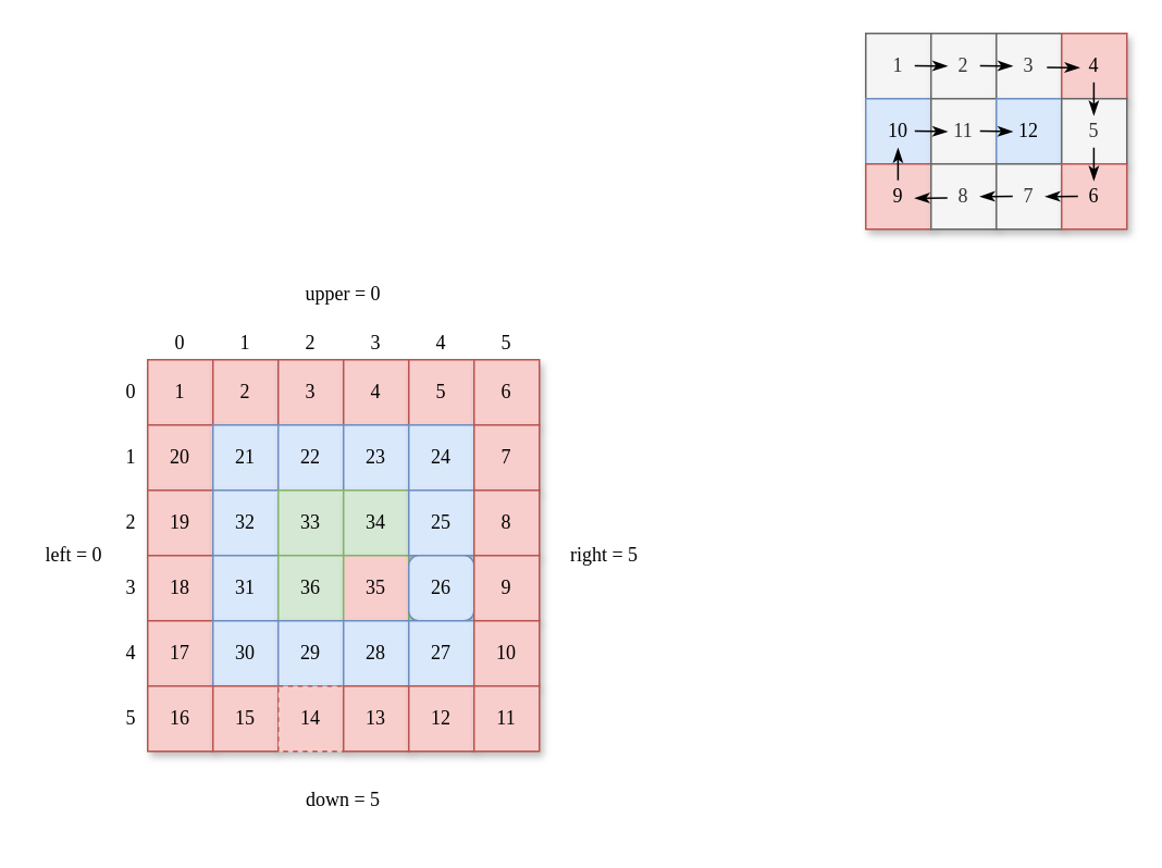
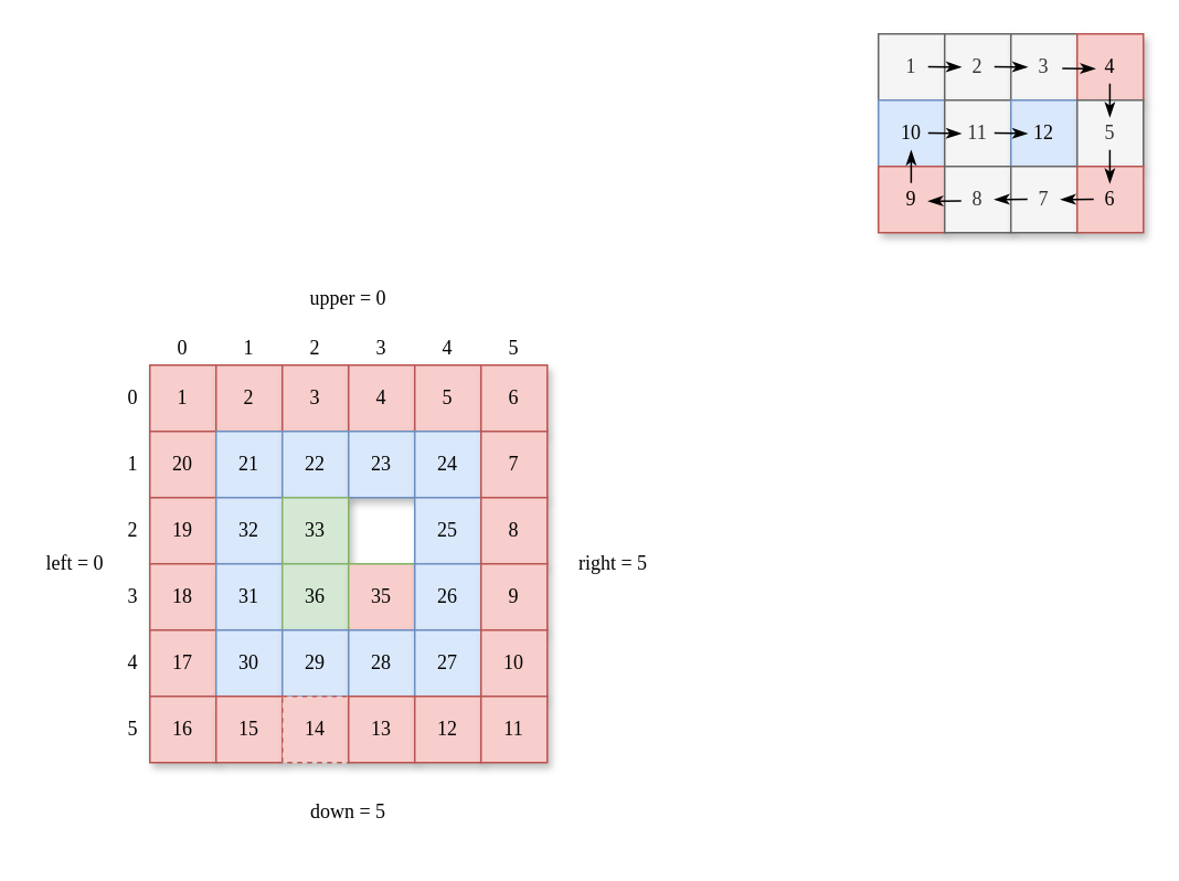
  <mxCell id="0" />
  <mxCell id="1" parent="0" />
  <mxCell id="2" value="&lt;font face=&quot;Comic Sans MS&quot;&gt;1&lt;/font&gt;" style="rounded=0;whiteSpace=wrap;html=1;fillColor=#f5f5f5;fontColor=#333333;strokeColor=#666666;shadow=1;" vertex="1" parent="1"><mxGeometry x="530" y="20" width="40" height="40" as="geometry" /></mxCell>
  <mxCell id="3" value="&lt;font face=&quot;Comic Sans MS&quot;&gt;2&lt;/font&gt;" style="rounded=0;whiteSpace=wrap;html=1;fillColor=#f5f5f5;fontColor=#333333;strokeColor=#666666;shadow=1;" vertex="1" parent="1"><mxGeometry x="570" y="20" width="40" height="40" as="geometry" /></mxCell>
  <mxCell id="4" value="&lt;font face=&quot;Comic Sans MS&quot;&gt;3&lt;/font&gt;" style="rounded=0;whiteSpace=wrap;html=1;fillColor=#f5f5f5;fontColor=#333333;strokeColor=#666666;shadow=1;" vertex="1" parent="1"><mxGeometry x="610" y="20" width="40" height="40" as="geometry" /></mxCell>
  <mxCell id="5" value="&lt;font face=&quot;Comic Sans MS&quot;&gt;4&lt;/font&gt;" style="rounded=0;whiteSpace=wrap;html=1;fillColor=#f8cecc;strokeColor=#b85450;shadow=1;" vertex="1" parent="1"><mxGeometry x="650" y="20" width="40" height="40" as="geometry" /></mxCell>
  <mxCell id="6" value="&lt;font face=&quot;Comic Sans MS&quot;&gt;10&lt;/font&gt;" style="rounded=0;whiteSpace=wrap;html=1;fillColor=#dae8fc;strokeColor=#6c8ebf;shadow=1;" vertex="1" parent="1"><mxGeometry x="530" y="60" width="40" height="40" as="geometry" /></mxCell>
  <mxCell id="7" value="&lt;font face=&quot;Comic Sans MS&quot;&gt;11&lt;/font&gt;" style="rounded=0;whiteSpace=wrap;html=1;fillColor=#f5f5f5;fontColor=#333333;strokeColor=#666666;shadow=1;" vertex="1" parent="1"><mxGeometry x="570" y="60" width="40" height="40" as="geometry" /></mxCell>
  <mxCell id="8" value="&lt;font face=&quot;Comic Sans MS&quot;&gt;12&lt;/font&gt;" style="rounded=0;whiteSpace=wrap;html=1;fillColor=#dae8fc;strokeColor=#6c8ebf;shadow=1;" vertex="1" parent="1"><mxGeometry x="610" y="60" width="40" height="40" as="geometry" /></mxCell>
  <mxCell id="9" value="&lt;font face=&quot;Comic Sans MS&quot;&gt;5&lt;/font&gt;" style="rounded=0;whiteSpace=wrap;html=1;fillColor=#f5f5f5;fontColor=#333333;strokeColor=#666666;shadow=1;" vertex="1" parent="1"><mxGeometry x="650" y="60" width="40" height="40" as="geometry" /></mxCell>
  <mxCell id="10" value="&lt;font face=&quot;Comic Sans MS&quot;&gt;9&lt;/font&gt;" style="rounded=0;whiteSpace=wrap;html=1;fillColor=#f8cecc;strokeColor=#b85450;shadow=1;" vertex="1" parent="1"><mxGeometry x="530" y="100" width="40" height="40" as="geometry" /></mxCell>
  <mxCell id="11" value="&lt;font face=&quot;Comic Sans MS&quot;&gt;8&lt;/font&gt;" style="rounded=0;whiteSpace=wrap;html=1;fillColor=#f5f5f5;fontColor=#333333;strokeColor=#666666;shadow=1;" vertex="1" parent="1"><mxGeometry x="570" y="100" width="40" height="40" as="geometry" /></mxCell>
  <mxCell id="12" value="&lt;font face=&quot;Comic Sans MS&quot;&gt;7&lt;/font&gt;" style="rounded=0;whiteSpace=wrap;html=1;fillColor=#f5f5f5;fontColor=#333333;strokeColor=#666666;shadow=1;" vertex="1" parent="1"><mxGeometry x="610" y="100" width="40" height="40" as="geometry" /></mxCell>
  <mxCell id="13" value="&lt;font face=&quot;Comic Sans MS&quot;&gt;6&lt;/font&gt;" style="rounded=0;whiteSpace=wrap;html=1;fillColor=#f8cecc;strokeColor=#b85450;shadow=1;" vertex="1" parent="1"><mxGeometry x="650" y="100" width="40" height="40" as="geometry" /></mxCell>
  <mxCell id="14" value="" style="endArrow=classicThin;html=1;rounded=0;fontFamily=Comic Sans MS;endFill=1;" edge="1" parent="1"><mxGeometry width="50" height="50" relative="1" as="geometry"><mxPoint x="560" y="39.76" as="sourcePoint" /><mxPoint x="580" y="40" as="targetPoint" /></mxGeometry></mxCell>
  <mxCell id="15" value="" style="endArrow=classicThin;html=1;rounded=0;fontFamily=Comic Sans MS;endFill=1;" edge="1" parent="1"><mxGeometry width="50" height="50" relative="1" as="geometry"><mxPoint x="600" y="39.76" as="sourcePoint" /><mxPoint x="620" y="40" as="targetPoint" /></mxGeometry></mxCell>
  <mxCell id="16" value="" style="endArrow=classicThin;html=1;rounded=0;fontFamily=Comic Sans MS;endFill=1;" edge="1" parent="1"><mxGeometry width="50" height="50" relative="1" as="geometry"><mxPoint x="641" y="40.76" as="sourcePoint" /><mxPoint x="661" y="41" as="targetPoint" /></mxGeometry></mxCell>
  <mxCell id="17" value="" style="endArrow=classicThin;html=1;rounded=0;fontFamily=Comic Sans MS;endFill=1;" edge="1" parent="1"><mxGeometry width="50" height="50" relative="1" as="geometry"><mxPoint x="669.76" y="50" as="sourcePoint" /><mxPoint x="669.76" y="70.24" as="targetPoint" /></mxGeometry></mxCell>
  <mxCell id="18" value="" style="endArrow=classicThin;html=1;rounded=0;fontFamily=Comic Sans MS;endFill=1;" edge="1" parent="1"><mxGeometry width="50" height="50" relative="1" as="geometry"><mxPoint x="669.76" y="90" as="sourcePoint" /><mxPoint x="669.76" y="110.24" as="targetPoint" /></mxGeometry></mxCell>
  <mxCell id="19" value="" style="endArrow=classicThin;html=1;rounded=0;fontFamily=Comic Sans MS;endFill=1;" edge="1" parent="1"><mxGeometry width="50" height="50" relative="1" as="geometry"><mxPoint x="660" y="119.76" as="sourcePoint" /><mxPoint x="640" y="120" as="targetPoint" /></mxGeometry></mxCell>
  <mxCell id="20" value="" style="endArrow=classicThin;html=1;rounded=0;fontFamily=Comic Sans MS;endFill=1;" edge="1" parent="1"><mxGeometry width="50" height="50" relative="1" as="geometry"><mxPoint x="620" y="119.76" as="sourcePoint" /><mxPoint x="600" y="120" as="targetPoint" /></mxGeometry></mxCell>
  <mxCell id="21" value="" style="endArrow=classicThin;html=1;rounded=0;fontFamily=Comic Sans MS;endFill=1;" edge="1" parent="1"><mxGeometry width="50" height="50" relative="1" as="geometry"><mxPoint x="580" y="120.76" as="sourcePoint" /><mxPoint x="560" y="121" as="targetPoint" /></mxGeometry></mxCell>
  <mxCell id="22" value="" style="endArrow=classicThin;html=1;rounded=0;fontFamily=Comic Sans MS;endFill=1;" edge="1" parent="1"><mxGeometry width="50" height="50" relative="1" as="geometry"><mxPoint x="549.76" y="110" as="sourcePoint" /><mxPoint x="549.76" y="90.24" as="targetPoint" /></mxGeometry></mxCell>
  <mxCell id="23" value="" style="endArrow=classicThin;html=1;rounded=0;fontFamily=Comic Sans MS;endFill=1;" edge="1" parent="1"><mxGeometry width="50" height="50" relative="1" as="geometry"><mxPoint x="560" y="79.88" as="sourcePoint" /><mxPoint x="580" y="80.12" as="targetPoint" /></mxGeometry></mxCell>
  <mxCell id="24" value="" style="endArrow=classicThin;html=1;rounded=0;fontFamily=Comic Sans MS;endFill=1;" edge="1" parent="1"><mxGeometry width="50" height="50" relative="1" as="geometry"><mxPoint x="600" y="79.88" as="sourcePoint" /><mxPoint x="620" y="80.12" as="targetPoint" /></mxGeometry></mxCell>
  <mxCell id="25" value="&lt;font face=&quot;Comic Sans MS&quot;&gt;1&lt;/font&gt;" style="rounded=0;whiteSpace=wrap;html=1;fillColor=#f8cecc;strokeColor=#b85450;shadow=1;" vertex="1" parent="1"><mxGeometry x="90" y="220" width="40" height="40" as="geometry" /></mxCell>
  <mxCell id="26" value="&lt;font face=&quot;Comic Sans MS&quot;&gt;2&lt;/font&gt;" style="rounded=0;whiteSpace=wrap;html=1;fillColor=#f8cecc;strokeColor=#b85450;shadow=1;" vertex="1" parent="1"><mxGeometry x="130" y="220" width="40" height="40" as="geometry" /></mxCell>
  <mxCell id="27" value="&lt;font face=&quot;Comic Sans MS&quot;&gt;3&lt;/font&gt;" style="rounded=0;whiteSpace=wrap;html=1;fillColor=#f8cecc;strokeColor=#b85450;shadow=1;" vertex="1" parent="1"><mxGeometry x="170" y="220" width="40" height="40" as="geometry" /></mxCell>
  <mxCell id="28" value="&lt;font face=&quot;Comic Sans MS&quot;&gt;4&lt;/font&gt;" style="rounded=0;whiteSpace=wrap;html=1;fillColor=#f8cecc;strokeColor=#b85450;shadow=1;" vertex="1" parent="1"><mxGeometry x="210" y="220" width="40" height="40" as="geometry" /></mxCell>
  <mxCell id="29" value="&lt;font face=&quot;Comic Sans MS&quot;&gt;20&lt;/font&gt;" style="rounded=0;whiteSpace=wrap;html=1;fillColor=#f8cecc;strokeColor=#b85450;shadow=1;" vertex="1" parent="1"><mxGeometry x="90" y="260" width="40" height="40" as="geometry" /></mxCell>
  <mxCell id="30" value="&lt;font face=&quot;Comic Sans MS&quot;&gt;21&lt;/font&gt;" style="rounded=0;whiteSpace=wrap;html=1;fillColor=#dae8fc;strokeColor=#6c8ebf;shadow=1;" vertex="1" parent="1"><mxGeometry x="130" y="260" width="40" height="40" as="geometry" /></mxCell>
  <mxCell id="31" value="&lt;font face=&quot;Comic Sans MS&quot;&gt;22&lt;/font&gt;" style="rounded=0;whiteSpace=wrap;html=1;fillColor=#dae8fc;strokeColor=#6c8ebf;shadow=1;" vertex="1" parent="1"><mxGeometry x="170" y="260" width="40" height="40" as="geometry" /></mxCell>
  <mxCell id="32" value="&lt;font face=&quot;Comic Sans MS&quot;&gt;23&lt;/font&gt;" style="rounded=0;whiteSpace=wrap;html=1;shadow=1;fillColor=#dae8fc;strokeColor=#6c8ebf;" vertex="1" parent="1"><mxGeometry x="210" y="260" width="40" height="40" as="geometry" /></mxCell>
  <mxCell id="33" value="&lt;font face=&quot;Comic Sans MS&quot;&gt;19&lt;/font&gt;" style="rounded=0;whiteSpace=wrap;html=1;fillColor=#f8cecc;strokeColor=#b85450;shadow=1;" vertex="1" parent="1"><mxGeometry x="90" y="300" width="40" height="40" as="geometry" /></mxCell>
  <mxCell id="34" value="&lt;font face=&quot;Comic Sans MS&quot;&gt;32&lt;/font&gt;" style="rounded=0;whiteSpace=wrap;html=1;fillColor=#dae8fc;strokeColor=#6c8ebf;shadow=1;" vertex="1" parent="1"><mxGeometry x="130" y="300" width="40" height="40" as="geometry" /></mxCell>
  <mxCell id="35" value="&lt;font face=&quot;Comic Sans MS&quot;&gt;33&lt;/font&gt;" style="rounded=0;whiteSpace=wrap;html=1;fillColor=#d5e8d4;strokeColor=#82b366;shadow=1;" vertex="1" parent="1"><mxGeometry x="170" y="300" width="40" height="40" as="geometry" /></mxCell>
- <mxCell id="36" value="&lt;font face=&quot;Comic Sans MS&quot;&gt;34&lt;/font&gt;" style="rounded=0;whiteSpace=wrap;html=1;shadow=1;fillColor=#d5e8d4;strokeColor=#82b366;" vertex="1" parent="1"><mxGeometry x="210" y="300" width="40" height="40" as="geometry" /></mxCell>
  <mxCell id="37" value="&lt;font face=&quot;Comic Sans MS&quot;&gt;18&lt;/font&gt;" style="rounded=0;whiteSpace=wrap;html=1;fillColor=#f8cecc;strokeColor=#b85450;shadow=1;" vertex="1" parent="1"><mxGeometry x="90" y="340" width="40" height="40" as="geometry" /></mxCell>
  <mxCell id="38" value="&lt;font face=&quot;Comic Sans MS&quot;&gt;31&lt;/font&gt;" style="rounded=0;whiteSpace=wrap;html=1;fillColor=#dae8fc;strokeColor=#6c8ebf;shadow=1;" vertex="1" parent="1"><mxGeometry x="130" y="340" width="40" height="40" as="geometry" /></mxCell>
  <mxCell id="39" value="&lt;font face=&quot;Comic Sans MS&quot;&gt;36&lt;/font&gt;" style="rounded=0;whiteSpace=wrap;html=1;fillColor=#d5e8d4;strokeColor=#82b366;shadow=1;" vertex="1" parent="1"><mxGeometry x="170" y="340" width="40" height="40" as="geometry" /></mxCell>
  <mxCell id="40" value="&lt;font face=&quot;Comic Sans MS&quot;&gt;35&lt;/font&gt;" style="rounded=0;whiteSpace=wrap;html=1;fillColor=#f8cecc;strokeColor=#82b366;shadow=1;" vertex="1" parent="1"><mxGeometry x="210" y="340" width="40" height="40" as="geometry" /></mxCell>
  <mxCell id="41" value="&lt;font face=&quot;Comic Sans MS&quot;&gt;17&lt;/font&gt;" style="rounded=0;whiteSpace=wrap;html=1;fillColor=#f8cecc;strokeColor=#b85450;shadow=1;" vertex="1" parent="1"><mxGeometry x="90" y="380" width="40" height="40" as="geometry" /></mxCell>
  <mxCell id="42" value="&lt;font face=&quot;Comic Sans MS&quot;&gt;30&lt;/font&gt;" style="rounded=0;whiteSpace=wrap;html=1;fillColor=#dae8fc;strokeColor=#6c8ebf;shadow=1;" vertex="1" parent="1"><mxGeometry x="130" y="380" width="40" height="40" as="geometry" /></mxCell>
  <mxCell id="43" value="&lt;font face=&quot;Comic Sans MS&quot;&gt;29&lt;/font&gt;" style="rounded=0;whiteSpace=wrap;html=1;fillColor=#dae8fc;strokeColor=#6c8ebf;shadow=1;" vertex="1" parent="1"><mxGeometry x="170" y="380" width="40" height="40" as="geometry" /></mxCell>
  <mxCell id="44" value="&lt;font face=&quot;Comic Sans MS&quot;&gt;28&lt;/font&gt;" style="rounded=0;whiteSpace=wrap;html=1;fillColor=#dae8fc;strokeColor=#6c8ebf;shadow=1;" vertex="1" parent="1"><mxGeometry x="210" y="380" width="40" height="40" as="geometry" /></mxCell>
  <mxCell id="45" value="&lt;font face=&quot;Comic Sans MS&quot;&gt;16&lt;/font&gt;" style="rounded=0;whiteSpace=wrap;html=1;fillColor=#f8cecc;strokeColor=#b85450;shadow=1;" vertex="1" parent="1"><mxGeometry x="90" y="420" width="40" height="40" as="geometry" /></mxCell>
  <mxCell id="46" value="&lt;font face=&quot;Comic Sans MS&quot;&gt;15&lt;/font&gt;" style="rounded=0;whiteSpace=wrap;html=1;fillColor=#f8cecc;strokeColor=#b85450;shadow=1;" vertex="1" parent="1"><mxGeometry x="130" y="420" width="40" height="40" as="geometry" /></mxCell>
  <mxCell id="47" value="&lt;font face=&quot;Comic Sans MS&quot;&gt;14&lt;/font&gt;" style="rounded=0;whiteSpace=wrap;html=1;fillColor=#f8cecc;strokeColor=#b85450;shadow=1;dashed=1;" vertex="1" parent="1"><mxGeometry x="170" y="420" width="40" height="40" as="geometry" /></mxCell>
  <mxCell id="48" value="&lt;font face=&quot;Comic Sans MS&quot;&gt;13&lt;/font&gt;" style="rounded=0;whiteSpace=wrap;html=1;fillColor=#f8cecc;strokeColor=#b85450;shadow=1;" vertex="1" parent="1"><mxGeometry x="210" y="420" width="40" height="40" as="geometry" /></mxCell>
  <mxCell id="49" value="&lt;font face=&quot;Comic Sans MS&quot;&gt;5&lt;/font&gt;" style="rounded=0;whiteSpace=wrap;html=1;fillColor=#f8cecc;strokeColor=#b85450;shadow=1;" vertex="1" parent="1"><mxGeometry y="220" width="40" height="40" as="geometry" x="250" /></mxCell>
  <mxCell id="50" value="&lt;font face=&quot;Comic Sans MS&quot;&gt;6&lt;/font&gt;" style="rounded=0;whiteSpace=wrap;html=1;fillColor=#f8cecc;strokeColor=#b85450;shadow=1;" vertex="1" parent="1"><mxGeometry x="290" y="220" width="40" height="40" as="geometry" /></mxCell>
  <mxCell id="51" value="&lt;font face=&quot;Comic Sans MS&quot;&gt;24&lt;/font&gt;" style="rounded=0;whiteSpace=wrap;html=1;fillColor=#dae8fc;strokeColor=#6c8ebf;shadow=1;" vertex="1" parent="1"><mxGeometry y="260" width="40" height="40" as="geometry" x="250" /></mxCell>
  <mxCell id="52" value="&lt;font face=&quot;Comic Sans MS&quot;&gt;7&lt;/font&gt;" style="rounded=0;whiteSpace=wrap;html=1;fillColor=#f8cecc;strokeColor=#b85450;shadow=1;" vertex="1" parent="1"><mxGeometry x="290" y="260" width="40" height="40" as="geometry" /></mxCell>
  <mxCell id="53" value="&lt;font face=&quot;Comic Sans MS&quot;&gt;25&lt;/font&gt;" style="rounded=0;whiteSpace=wrap;html=1;shadow=1;fillColor=#dae8fc;strokeColor=#6c8ebf;" vertex="1" parent="1"><mxGeometry y="300" width="40" height="40" as="geometry" x="250" /></mxCell>
  <mxCell id="54" value="&lt;font face=&quot;Comic Sans MS&quot;&gt;8&lt;/font&gt;" style="rounded=0;whiteSpace=wrap;html=1;fillColor=#f8cecc;strokeColor=#b85450;shadow=1;" vertex="1" parent="1"><mxGeometry x="290" y="300" width="40" height="40" as="geometry" /></mxCell>
- <mxCell id="55" value="&lt;font face=&quot;Comic Sans MS&quot;&gt;26&lt;/font&gt;" style="whiteSpace=wrap;html=1;fillColor=#dae8fc;strokeColor=#6c8ebf;shadow=1;rounded=1;" vertex="1" parent="1"><mxGeometry y="340" width="40" height="40" as="geometry" x="250" /></mxCell>
+ <mxCell id="55" value="&lt;font face=&quot;Comic Sans MS&quot;&gt;26&lt;/font&gt;" style="rounded=0;whiteSpace=wrap;html=1;fillColor=#dae8fc;strokeColor=#6c8ebf;shadow=1;" vertex="1" parent="1"><mxGeometry y="340" width="40" height="40" as="geometry" x="250" /></mxCell>
  <mxCell id="56" value="&lt;font face=&quot;Comic Sans MS&quot;&gt;9&lt;/font&gt;" style="rounded=0;whiteSpace=wrap;html=1;fillColor=#f8cecc;strokeColor=#b85450;shadow=1;" vertex="1" parent="1"><mxGeometry x="290" y="340" width="40" height="40" as="geometry" /></mxCell>
  <mxCell id="57" value="&lt;font face=&quot;Comic Sans MS&quot;&gt;27&lt;/font&gt;" style="rounded=0;whiteSpace=wrap;html=1;fillColor=#dae8fc;strokeColor=#6c8ebf;shadow=1;" vertex="1" parent="1"><mxGeometry y="380" width="40" height="40" as="geometry" x="250" /></mxCell>
  <mxCell id="58" value="&lt;font face=&quot;Comic Sans MS&quot;&gt;10&lt;/font&gt;" style="rounded=0;whiteSpace=wrap;html=1;fillColor=#f8cecc;strokeColor=#b85450;shadow=1;" vertex="1" parent="1"><mxGeometry x="290" y="380" width="40" height="40" as="geometry" /></mxCell>
  <mxCell id="59" value="&lt;font face=&quot;Comic Sans MS&quot;&gt;12&lt;/font&gt;" style="rounded=0;whiteSpace=wrap;html=1;fillColor=#f8cecc;strokeColor=#b85450;shadow=1;" vertex="1" parent="1"><mxGeometry y="420" width="40" height="40" as="geometry" x="250" /></mxCell>
  <mxCell id="60" value="&lt;font face=&quot;Comic Sans MS&quot;&gt;11&lt;/font&gt;" style="rounded=0;whiteSpace=wrap;html=1;fillColor=#f8cecc;strokeColor=#b85450;shadow=1;" vertex="1" parent="1"><mxGeometry x="290" y="420" width="40" height="40" as="geometry" /></mxCell>
  <mxCell id="61" value="upper = 0" style="text;html=1;strokeColor=none;fillColor=none;align=center;verticalAlign=middle;whiteSpace=wrap;rounded=0;shadow=1;fontFamily=Comic Sans MS;" vertex="1" parent="1"><mxGeometry x="170" y="160" width="80" height="40" as="geometry" /></mxCell>
  <mxCell id="62" value="right = 5" style="text;html=1;strokeColor=none;fillColor=none;align=center;verticalAlign=middle;whiteSpace=wrap;rounded=0;shadow=1;fontFamily=Comic Sans MS;" vertex="1" parent="1"><mxGeometry x="330" y="320" width="80" height="40" as="geometry" /></mxCell>
  <mxCell id="63" value="down = 5" style="text;html=1;strokeColor=none;fillColor=none;align=center;verticalAlign=middle;whiteSpace=wrap;rounded=0;shadow=1;fontFamily=Comic Sans MS;" vertex="1" parent="1"><mxGeometry x="170" y="470" width="80" height="40" as="geometry" /></mxCell>
  <mxCell id="64" value="left = 0" style="text;html=1;strokeColor=none;fillColor=none;align=center;verticalAlign=middle;whiteSpace=wrap;rounded=0;shadow=1;fontFamily=Comic Sans MS;" vertex="1" parent="1"><mxGeometry x="20" y="300" width="50" height="80" as="geometry" /></mxCell>
  <mxCell id="65" value="0" style="text;html=1;strokeColor=none;fillColor=none;align=center;verticalAlign=middle;whiteSpace=wrap;rounded=0;shadow=1;fontFamily=Comic Sans MS;" vertex="1" parent="1"><mxGeometry x="70" y="220" width="20" height="40" as="geometry" /></mxCell>
  <mxCell id="66" value="1" style="text;html=1;strokeColor=none;fillColor=none;align=center;verticalAlign=middle;whiteSpace=wrap;rounded=0;shadow=1;fontFamily=Comic Sans MS;" vertex="1" parent="1"><mxGeometry x="70" y="260" width="20" height="40" as="geometry" /></mxCell>
  <mxCell id="67" value="2" style="text;html=1;strokeColor=none;fillColor=none;align=center;verticalAlign=middle;whiteSpace=wrap;rounded=0;shadow=1;fontFamily=Comic Sans MS;" vertex="1" parent="1"><mxGeometry x="70" y="300" width="20" height="40" as="geometry" /></mxCell>
  <mxCell id="68" value="3" style="text;html=1;strokeColor=none;fillColor=none;align=center;verticalAlign=middle;whiteSpace=wrap;rounded=0;shadow=1;fontFamily=Comic Sans MS;" vertex="1" parent="1"><mxGeometry x="70" y="340" width="20" height="40" as="geometry" /></mxCell>
  <mxCell id="69" value="4" style="text;html=1;strokeColor=none;fillColor=none;align=center;verticalAlign=middle;whiteSpace=wrap;rounded=0;shadow=1;fontFamily=Comic Sans MS;" vertex="1" parent="1"><mxGeometry x="70" y="380" width="20" height="40" as="geometry" /></mxCell>
  <mxCell id="70" value="5" style="text;html=1;strokeColor=none;fillColor=none;align=center;verticalAlign=middle;whiteSpace=wrap;rounded=0;shadow=1;fontFamily=Comic Sans MS;" vertex="1" parent="1"><mxGeometry x="70" y="420" width="20" height="40" as="geometry" /></mxCell>
  <mxCell id="71" value="0" style="text;html=1;strokeColor=none;fillColor=none;align=center;verticalAlign=middle;whiteSpace=wrap;rounded=0;shadow=1;fontFamily=Comic Sans MS;" vertex="1" parent="1"><mxGeometry x="90" y="200" width="40" height="20" as="geometry" /></mxCell>
  <mxCell id="72" value="1" style="text;html=1;strokeColor=none;fillColor=none;align=center;verticalAlign=middle;whiteSpace=wrap;rounded=0;shadow=1;fontFamily=Comic Sans MS;" vertex="1" parent="1"><mxGeometry x="130" y="200" width="40" height="20" as="geometry" /></mxCell>
  <mxCell id="73" value="2" style="text;html=1;strokeColor=none;fillColor=none;align=center;verticalAlign=middle;whiteSpace=wrap;rounded=0;shadow=1;fontFamily=Comic Sans MS;" vertex="1" parent="1"><mxGeometry x="170" y="200" width="40" height="20" as="geometry" /></mxCell>
  <mxCell id="74" value="3" style="text;html=1;strokeColor=none;fillColor=none;align=center;verticalAlign=middle;whiteSpace=wrap;rounded=0;shadow=1;fontFamily=Comic Sans MS;" vertex="1" parent="1"><mxGeometry x="210" y="200" width="40" height="20" as="geometry" /></mxCell>
  <mxCell id="75" value="4" style="text;html=1;strokeColor=none;fillColor=none;align=center;verticalAlign=middle;whiteSpace=wrap;rounded=0;shadow=1;fontFamily=Comic Sans MS;" vertex="1" parent="1"><mxGeometry y="200" width="40" height="20" as="geometry" x="250" /></mxCell>
  <mxCell id="76" value="5" style="text;html=1;strokeColor=none;fillColor=none;align=center;verticalAlign=middle;whiteSpace=wrap;rounded=0;shadow=1;fontFamily=Comic Sans MS;" vertex="1" parent="1"><mxGeometry x="290" y="200" width="40" height="20" as="geometry" /></mxCell>
